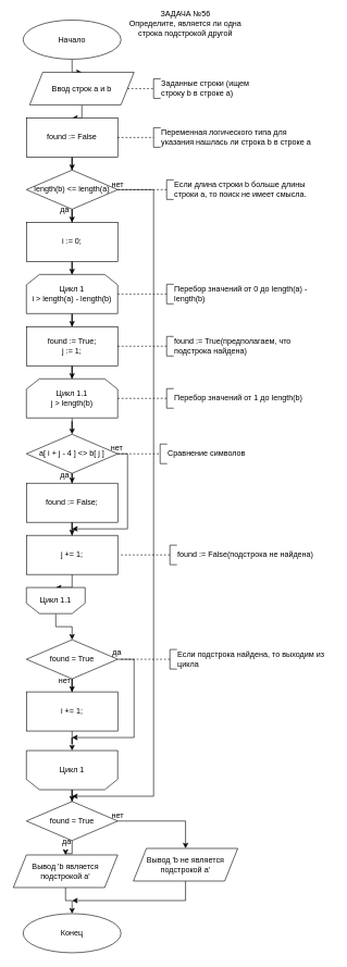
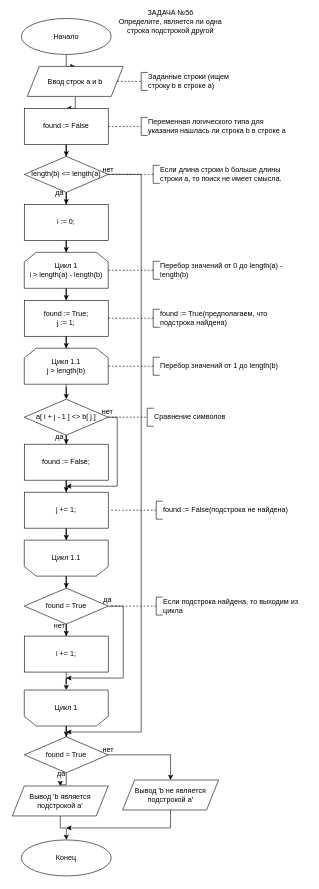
  <mxCell id="0" />
  <mxCell id="1" parent="0" />
  <mxCell id="2" style="edgeStyle=orthogonalEdgeStyle;rounded=0;orthogonalLoop=1;jettySize=auto;html=1;" parent="1" source="3" target="6" edge="1"><mxGeometry relative="1" as="geometry" /></mxCell>
  <mxCell id="3" value="Начало" style="ellipse;whiteSpace=wrap;html=1;" parent="1" vertex="1"><mxGeometry x="35" y="30" width="150" height="60" as="geometry" /></mxCell>
  <mxCell id="4" value="Конец" style="ellipse;whiteSpace=wrap;html=1;" parent="1" vertex="1"><mxGeometry x="35" y="1400" width="150" height="60" as="geometry" /></mxCell>
  <mxCell id="5" style="edgeStyle=orthogonalEdgeStyle;rounded=0;orthogonalLoop=1;jettySize=auto;html=1;" parent="1" source="6" target="46" edge="1"><mxGeometry relative="1" as="geometry" /></mxCell>
  <mxCell id="6" value="Ввод строк a и&lt;span style=&quot;background-color: initial;&quot;&gt;&amp;nbsp;b&lt;/span&gt;" style="shape=parallelogram;perimeter=parallelogramPerimeter;whiteSpace=wrap;html=1;fixedSize=1;" parent="1" vertex="1"><mxGeometry x="45" y="110" width="160" height="50" as="geometry" /></mxCell>
  <mxCell id="7" style="edgeStyle=orthogonalEdgeStyle;rounded=0;orthogonalLoop=1;jettySize=auto;html=1;" parent="1" source="8" target="15" edge="1"><mxGeometry relative="1" as="geometry" /></mxCell>
  <mxCell id="8" value="i := 0;" style="rounded=0;whiteSpace=wrap;html=1;" parent="1" vertex="1"><mxGeometry x="40" y="340" width="140" height="60" as="geometry" /></mxCell>
  <mxCell id="9" style="edgeStyle=orthogonalEdgeStyle;rounded=0;orthogonalLoop=1;jettySize=auto;html=1;" parent="1" source="11" target="8" edge="1"><mxGeometry relative="1" as="geometry" /></mxCell>
  <mxCell id="10" style="edgeStyle=orthogonalEdgeStyle;rounded=0;orthogonalLoop=1;jettySize=auto;html=1;" parent="1" source="11" edge="1"><mxGeometry relative="1" as="geometry"><mxPoint x="110" y="1220" as="targetPoint" /><Array as="points"><mxPoint x="235" y="290" /><mxPoint x="235" y="1220" /><mxPoint x="110" y="1220" /></Array></mxGeometry></mxCell>
  <mxCell id="11" value="length(b) &amp;lt;= length(a)" style="rhombus;whiteSpace=wrap;html=1;" parent="1" vertex="1"><mxGeometry x="40" y="260" width="140" height="60" as="geometry" /></mxCell>
  <mxCell id="12" style="edgeStyle=orthogonalEdgeStyle;rounded=0;orthogonalLoop=1;jettySize=auto;html=1;" parent="1" source="13" edge="1"><mxGeometry relative="1" as="geometry"><mxPoint x="110" y="1380" as="targetPoint" /><Array as="points"><mxPoint x="284" y="1380" /><mxPoint x="115" y="1380" /></Array></mxGeometry></mxCell>
  <mxCell id="13" value="Вывод 'b не является подстрокой a'" style="shape=parallelogram;perimeter=parallelogramPerimeter;whiteSpace=wrap;html=1;fixedSize=1;" parent="1" vertex="1"><mxGeometry x="204" y="1300" width="160" height="50" as="geometry" /></mxCell>
  <mxCell id="14" style="edgeStyle=orthogonalEdgeStyle;rounded=0;orthogonalLoop=1;jettySize=auto;html=1;" parent="1" source="15" target="17" edge="1"><mxGeometry relative="1" as="geometry" /></mxCell>
  <mxCell id="15" value="Цикл 1&lt;div&gt;i &amp;gt; length(a) - length(b)&lt;/div&gt;" style="shape=loopLimit;whiteSpace=wrap;html=1;" parent="1" vertex="1"><mxGeometry x="40" y="420" width="140" height="60" as="geometry" /></mxCell>
  <mxCell id="16" style="edgeStyle=orthogonalEdgeStyle;rounded=0;orthogonalLoop=1;jettySize=auto;html=1;" parent="1" source="17" target="19" edge="1"><mxGeometry relative="1" as="geometry" /></mxCell>
  <mxCell id="17" value="found := True;&lt;div&gt;j := 1;&lt;/div&gt;" style="rounded=0;whiteSpace=wrap;html=1;" parent="1" vertex="1"><mxGeometry x="40" y="500" width="140" height="60" as="geometry" /></mxCell>
  <mxCell id="18" style="edgeStyle=orthogonalEdgeStyle;rounded=0;orthogonalLoop=1;jettySize=auto;html=1;" parent="1" source="19" target="22" edge="1"><mxGeometry relative="1" as="geometry" /></mxCell>
  <mxCell id="19" value="Цикл 1.1&lt;div&gt;j &amp;gt;&lt;span style=&quot;background-color: initial;&quot;&gt;&amp;nbsp;length(b)&lt;/span&gt;&lt;/div&gt;" style="shape=loopLimit;whiteSpace=wrap;html=1;" parent="1" vertex="1"><mxGeometry x="40" y="580" width="140" height="60" as="geometry" /></mxCell>
  <mxCell id="20" style="edgeStyle=orthogonalEdgeStyle;rounded=0;orthogonalLoop=1;jettySize=auto;html=1;" parent="1" source="22" edge="1"><mxGeometry relative="1" as="geometry"><mxPoint x="110" y="810" as="targetPoint" /><Array as="points"><mxPoint x="195" y="695" /><mxPoint x="195" y="810" /></Array></mxGeometry></mxCell>
  <mxCell id="21" style="edgeStyle=orthogonalEdgeStyle;rounded=0;orthogonalLoop=1;jettySize=auto;html=1;" parent="1" source="22" target="75" edge="1"><mxGeometry relative="1" as="geometry" /></mxCell>
- <mxCell id="22" value="a[ i + j - 4 ] &amp;lt;&amp;gt; b[ j ]" style="rhombus;whiteSpace=wrap;html=1;" parent="1" vertex="1"><mxGeometry x="40" y="665" width="140" height="60" as="geometry" /></mxCell>
+ <mxCell id="22" value="a[ i + j - 1 ] &amp;lt;&amp;gt; b[ j ]" style="rhombus;whiteSpace=wrap;html=1;" parent="1" vertex="1"><mxGeometry x="40" y="665" width="140" height="60" as="geometry" /></mxCell>
  <mxCell id="23" style="edgeStyle=orthogonalEdgeStyle;rounded=0;orthogonalLoop=1;jettySize=auto;html=1;" parent="1" source="24" target="26" edge="1"><mxGeometry relative="1" as="geometry" /></mxCell>
  <mxCell id="24" value="j += 1;" style="rounded=0;whiteSpace=wrap;html=1;" parent="1" vertex="1"><mxGeometry x="40" y="820" width="140" height="60" as="geometry" /></mxCell>
  <mxCell id="25" style="edgeStyle=orthogonalEdgeStyle;rounded=0;orthogonalLoop=1;jettySize=auto;html=1;" parent="1" source="26" target="29" edge="1"><mxGeometry relative="1" as="geometry" /></mxCell>
- <mxCell id="26" value="Цикл 1.1" style="shape=loopLimit;whiteSpace=wrap;html=1;direction=west;" parent="1" vertex="1"><mxGeometry x="40" y="900" width="90" height="40" as="geometry" /></mxCell>
+ <mxCell id="26" value="Цикл 1.1" style="shape=loopLimit;whiteSpace=wrap;html=1;direction=west;" parent="1" vertex="1"><mxGeometry x="40" y="900" width="140" height="60" as="geometry" /></mxCell>
  <mxCell id="27" style="edgeStyle=orthogonalEdgeStyle;rounded=0;orthogonalLoop=1;jettySize=auto;html=1;exitX=1;exitY=0.5;exitDx=0;exitDy=0;" parent="1" source="29" edge="1"><mxGeometry relative="1" as="geometry"><mxPoint x="110" y="1130" as="targetPoint" /><Array as="points"><mxPoint x="205" y="1010" /><mxPoint x="205" y="1130" /></Array></mxGeometry></mxCell>
  <mxCell id="28" style="edgeStyle=orthogonalEdgeStyle;rounded=0;orthogonalLoop=1;jettySize=auto;html=1;" parent="1" source="29" target="77" edge="1"><mxGeometry relative="1" as="geometry" /></mxCell>
  <mxCell id="29" value="found = True" style="rhombus;whiteSpace=wrap;html=1;" parent="1" vertex="1"><mxGeometry x="40" y="980" width="140" height="60" as="geometry" /></mxCell>
  <mxCell id="30" style="edgeStyle=orthogonalEdgeStyle;rounded=0;orthogonalLoop=1;jettySize=auto;html=1;" parent="1" source="31" target="34" edge="1"><mxGeometry relative="1" as="geometry" /></mxCell>
  <mxCell id="31" value="Цикл 1" style="shape=loopLimit;whiteSpace=wrap;html=1;direction=west;" parent="1" vertex="1"><mxGeometry x="40" y="1150" width="140" height="60" as="geometry" /></mxCell>
  <mxCell id="32" style="edgeStyle=orthogonalEdgeStyle;rounded=0;orthogonalLoop=1;jettySize=auto;html=1;" parent="1" source="34" target="36" edge="1"><mxGeometry relative="1" as="geometry" /></mxCell>
  <mxCell id="33" style="edgeStyle=orthogonalEdgeStyle;rounded=0;orthogonalLoop=1;jettySize=auto;html=1;" parent="1" source="34" target="13" edge="1"><mxGeometry relative="1" as="geometry" /></mxCell>
  <mxCell id="34" value="found = True" style="rhombus;whiteSpace=wrap;html=1;" parent="1" vertex="1"><mxGeometry x="40" y="1228" width="140" height="60" as="geometry" /></mxCell>
  <mxCell id="35" style="edgeStyle=orthogonalEdgeStyle;rounded=0;orthogonalLoop=1;jettySize=auto;html=1;" parent="1" source="36" target="4" edge="1"><mxGeometry relative="1" as="geometry" /></mxCell>
  <mxCell id="36" value="Вывод 'b является подстрокой a'" style="shape=parallelogram;perimeter=parallelogramPerimeter;whiteSpace=wrap;html=1;fixedSize=1;" parent="1" vertex="1"><mxGeometry x="20" y="1310" width="160" height="50" as="geometry" /></mxCell>
  <mxCell id="37" value="да" style="text;html=1;align=center;verticalAlign=middle;whiteSpace=wrap;rounded=0;" parent="1" vertex="1"><mxGeometry x="92" y="1285" width="20" height="10" as="geometry" /></mxCell>
  <mxCell id="38" value="да" style="text;html=1;align=center;verticalAlign=middle;whiteSpace=wrap;rounded=0;" parent="1" vertex="1"><mxGeometry x="169" y="995" width="20" height="10" as="geometry" /></mxCell>
  <mxCell id="39" value="да" style="text;html=1;align=center;verticalAlign=middle;whiteSpace=wrap;rounded=0;" parent="1" vertex="1"><mxGeometry x="89" y="722" width="20" height="10" as="geometry" /></mxCell>
  <mxCell id="40" value="да" style="text;html=1;align=center;verticalAlign=middle;whiteSpace=wrap;rounded=0;" parent="1" vertex="1"><mxGeometry x="89" y="316" width="20" height="10" as="geometry" /></mxCell>
  <mxCell id="41" value="нет" style="text;html=1;align=center;verticalAlign=middle;whiteSpace=wrap;rounded=0;" parent="1" vertex="1"><mxGeometry x="170" y="1244" width="20" height="10" as="geometry" /></mxCell>
  <mxCell id="42" value="нет" style="text;html=1;align=center;verticalAlign=middle;whiteSpace=wrap;rounded=0;" parent="1" vertex="1"><mxGeometry x="89" y="1038" width="20" height="10" as="geometry" /></mxCell>
  <mxCell id="43" value="нет" style="text;html=1;align=center;verticalAlign=middle;whiteSpace=wrap;rounded=0;" parent="1" vertex="1"><mxGeometry x="169" y="681" width="20" height="10" as="geometry" /></mxCell>
  <mxCell id="44" value="нет" style="text;html=1;align=center;verticalAlign=middle;whiteSpace=wrap;rounded=0;" parent="1" vertex="1"><mxGeometry x="170" y="277" width="20" height="10" as="geometry" /></mxCell>
  <mxCell id="45" style="edgeStyle=orthogonalEdgeStyle;rounded=0;orthogonalLoop=1;jettySize=auto;html=1;" parent="1" source="46" target="11" edge="1"><mxGeometry relative="1" as="geometry" /></mxCell>
  <mxCell id="46" value="found := False" style="rounded=0;whiteSpace=wrap;html=1;" parent="1" vertex="1"><mxGeometry x="40" y="180" width="140" height="60" as="geometry" /></mxCell>
  <mxCell id="47" value="" style="endArrow=none;dashed=1;html=1;rounded=0;" parent="1" source="6" target="48" edge="1"><mxGeometry width="50" height="50" relative="1" as="geometry"><mxPoint x="535" y="270" as="sourcePoint" /><mxPoint x="255" y="140" as="targetPoint" /></mxGeometry></mxCell>
  <mxCell id="48" value="" style="shape=partialRectangle;whiteSpace=wrap;html=1;bottom=1;right=1;left=1;top=0;fillColor=none;routingCenterX=-0.5;rotation=90;" parent="1" vertex="1"><mxGeometry x="225" y="130" width="30" height="10" as="geometry" /></mxCell>
  <mxCell id="49" value="Заданные строки (ищем строку b в строке a)" style="text;html=1;align=left;verticalAlign=middle;whiteSpace=wrap;rounded=0;" parent="1" vertex="1"><mxGeometry x="245" y="120" width="146" height="30" as="geometry" /></mxCell>
  <mxCell id="50" value="" style="endArrow=none;dashed=1;html=1;rounded=0;" parent="1" target="51" edge="1"><mxGeometry width="50" height="50" relative="1" as="geometry"><mxPoint x="180" y="210" as="sourcePoint" /><mxPoint x="255" y="215" as="targetPoint" /></mxGeometry></mxCell>
  <mxCell id="51" value="" style="shape=partialRectangle;whiteSpace=wrap;html=1;bottom=1;right=1;left=1;top=0;fillColor=none;routingCenterX=-0.5;rotation=90;" parent="1" vertex="1"><mxGeometry x="225" y="205" width="30" height="10" as="geometry" /></mxCell>
  <mxCell id="52" value="Переменная логического типа для указания нашлась ли строка b в строке a" style="text;html=1;align=left;verticalAlign=middle;whiteSpace=wrap;rounded=0;" parent="1" vertex="1"><mxGeometry x="245" y="195" width="240" height="30" as="geometry" /></mxCell>
  <mxCell id="53" value="" style="endArrow=none;dashed=1;html=1;rounded=0;" parent="1" target="54" edge="1"><mxGeometry width="50" height="50" relative="1" as="geometry"><mxPoint x="180" y="290" as="sourcePoint" /><mxPoint x="255" y="295" as="targetPoint" /></mxGeometry></mxCell>
  <mxCell id="54" value="" style="shape=partialRectangle;whiteSpace=wrap;html=1;bottom=1;right=1;left=1;top=0;fillColor=none;routingCenterX=-0.5;rotation=90;" parent="1" vertex="1"><mxGeometry x="245" y="285" width="30" height="10" as="geometry" /></mxCell>
  <mxCell id="55" value="Если длина строки b больше длины строки a, то поиск не имеет смысла." style="text;html=1;align=left;verticalAlign=middle;whiteSpace=wrap;rounded=0;" parent="1" vertex="1"><mxGeometry x="265" y="275" width="240" height="30" as="geometry" /></mxCell>
  <mxCell id="56" value="" style="endArrow=none;dashed=1;html=1;rounded=0;" parent="1" target="57" edge="1"><mxGeometry width="50" height="50" relative="1" as="geometry"><mxPoint x="180" y="695" as="sourcePoint" /><mxPoint x="255" y="700" as="targetPoint" /></mxGeometry></mxCell>
  <mxCell id="57" value="" style="shape=partialRectangle;whiteSpace=wrap;html=1;bottom=1;right=1;left=1;top=0;fillColor=none;routingCenterX=-0.5;rotation=90;" parent="1" vertex="1"><mxGeometry x="235" y="690" width="30" height="10" as="geometry" /></mxCell>
  <mxCell id="58" value="Сравнение символов" style="text;html=1;align=left;verticalAlign=middle;whiteSpace=wrap;rounded=0;" parent="1" vertex="1"><mxGeometry x="255" y="680" width="240" height="30" as="geometry" /></mxCell>
  <mxCell id="59" value="" style="endArrow=none;dashed=1;html=1;rounded=0;" parent="1" target="60" edge="1"><mxGeometry width="50" height="50" relative="1" as="geometry"><mxPoint x="180" y="530" as="sourcePoint" /><mxPoint x="255" y="535" as="targetPoint" /></mxGeometry></mxCell>
  <mxCell id="60" value="" style="shape=partialRectangle;whiteSpace=wrap;html=1;bottom=1;right=1;left=1;top=0;fillColor=none;routingCenterX=-0.5;rotation=90;" parent="1" vertex="1"><mxGeometry x="245" y="525" width="30" height="10" as="geometry" /></mxCell>
  <mxCell id="61" value="found := True(предполагаем, что подстрока найдена)" style="text;html=1;align=left;verticalAlign=middle;whiteSpace=wrap;rounded=0;" parent="1" vertex="1"><mxGeometry x="265" y="515" width="240" height="30" as="geometry" /></mxCell>
  <mxCell id="62" value="" style="endArrow=none;dashed=1;html=1;rounded=0;" parent="1" target="63" edge="1"><mxGeometry width="50" height="50" relative="1" as="geometry"><mxPoint x="185" y="850" as="sourcePoint" /><mxPoint x="260" y="855" as="targetPoint" /></mxGeometry></mxCell>
  <mxCell id="63" value="" style="shape=partialRectangle;whiteSpace=wrap;html=1;bottom=1;right=1;left=1;top=0;fillColor=none;routingCenterX=-0.5;rotation=90;" parent="1" vertex="1"><mxGeometry x="250" y="845" width="30" height="10" as="geometry" /></mxCell>
  <mxCell id="64" value="found := False(подстрока не найдена)" style="text;html=1;align=left;verticalAlign=middle;whiteSpace=wrap;rounded=0;" parent="1" vertex="1"><mxGeometry x="270" y="835" width="240" height="30" as="geometry" /></mxCell>
  <mxCell id="65" value="" style="endArrow=none;dashed=1;html=1;rounded=0;" parent="1" target="66" edge="1"><mxGeometry width="50" height="50" relative="1" as="geometry"><mxPoint x="185" y="1010" as="sourcePoint" /><mxPoint x="260" y="1015" as="targetPoint" /></mxGeometry></mxCell>
  <mxCell id="66" value="" style="shape=partialRectangle;whiteSpace=wrap;html=1;bottom=1;right=1;left=1;top=0;fillColor=none;routingCenterX=-0.5;rotation=90;" parent="1" vertex="1"><mxGeometry x="250" y="1005" width="30" height="10" as="geometry" /></mxCell>
  <mxCell id="67" value="Если подстрока найдена, то выходим из цикла" style="text;html=1;align=left;verticalAlign=middle;whiteSpace=wrap;rounded=0;" parent="1" vertex="1"><mxGeometry x="270" y="995" width="240" height="30" as="geometry" /></mxCell>
  <mxCell id="68" value="" style="endArrow=none;dashed=1;html=1;rounded=0;" parent="1" target="69" edge="1"><mxGeometry width="50" height="50" relative="1" as="geometry"><mxPoint x="180" y="450" as="sourcePoint" /><mxPoint x="255" y="455" as="targetPoint" /></mxGeometry></mxCell>
  <mxCell id="69" value="" style="shape=partialRectangle;whiteSpace=wrap;html=1;bottom=1;right=1;left=1;top=0;fillColor=none;routingCenterX=-0.5;rotation=90;" parent="1" vertex="1"><mxGeometry x="245" y="445" width="30" height="10" as="geometry" /></mxCell>
  <mxCell id="70" value="Перебор значений от 0 до&amp;nbsp;&lt;span style=&quot;text-align: center;&quot;&gt;length(a) - length(b)&lt;/span&gt;" style="text;html=1;align=left;verticalAlign=middle;whiteSpace=wrap;rounded=0;" parent="1" vertex="1"><mxGeometry x="265" y="435" width="240" height="30" as="geometry" /></mxCell>
  <mxCell id="71" value="" style="endArrow=none;dashed=1;html=1;rounded=0;" parent="1" target="72" edge="1"><mxGeometry width="50" height="50" relative="1" as="geometry"><mxPoint x="180" y="610" as="sourcePoint" /><mxPoint x="255" y="615" as="targetPoint" /></mxGeometry></mxCell>
  <mxCell id="72" value="" style="shape=partialRectangle;whiteSpace=wrap;html=1;bottom=1;right=1;left=1;top=0;fillColor=none;routingCenterX=-0.5;rotation=90;" parent="1" vertex="1"><mxGeometry x="245" y="605" width="30" height="10" as="geometry" /></mxCell>
  <mxCell id="73" value="Перебор значений от 1 до&amp;nbsp;&lt;span style=&quot;text-align: center;&quot;&gt;length(b)&lt;/span&gt;" style="text;html=1;align=left;verticalAlign=middle;whiteSpace=wrap;rounded=0;" parent="1" vertex="1"><mxGeometry x="265" y="595" width="240" height="30" as="geometry" /></mxCell>
  <mxCell id="74" style="edgeStyle=orthogonalEdgeStyle;rounded=0;orthogonalLoop=1;jettySize=auto;html=1;" parent="1" source="75" target="24" edge="1"><mxGeometry relative="1" as="geometry" /></mxCell>
  <mxCell id="75" value="found := False;" style="rounded=0;whiteSpace=wrap;html=1;" parent="1" vertex="1"><mxGeometry x="40" y="740" width="140" height="60" as="geometry" /></mxCell>
  <mxCell id="76" style="edgeStyle=orthogonalEdgeStyle;rounded=0;orthogonalLoop=1;jettySize=auto;html=1;" parent="1" source="77" target="31" edge="1"><mxGeometry relative="1" as="geometry" /></mxCell>
  <mxCell id="77" value="i += 1;" style="rounded=0;whiteSpace=wrap;html=1;" parent="1" vertex="1"><mxGeometry x="40" y="1060" width="140" height="60" as="geometry" /></mxCell>
  <mxCell id="78" value="ЗАДАЧА №56&lt;br&gt;Определите, является ли одна строка подстрокой другой" style="text;html=1;align=center;verticalAlign=middle;whiteSpace=wrap;rounded=0;" parent="1" vertex="1"><mxGeometry x="184" y="20" width="200" height="30" as="geometry" /></mxCell>
